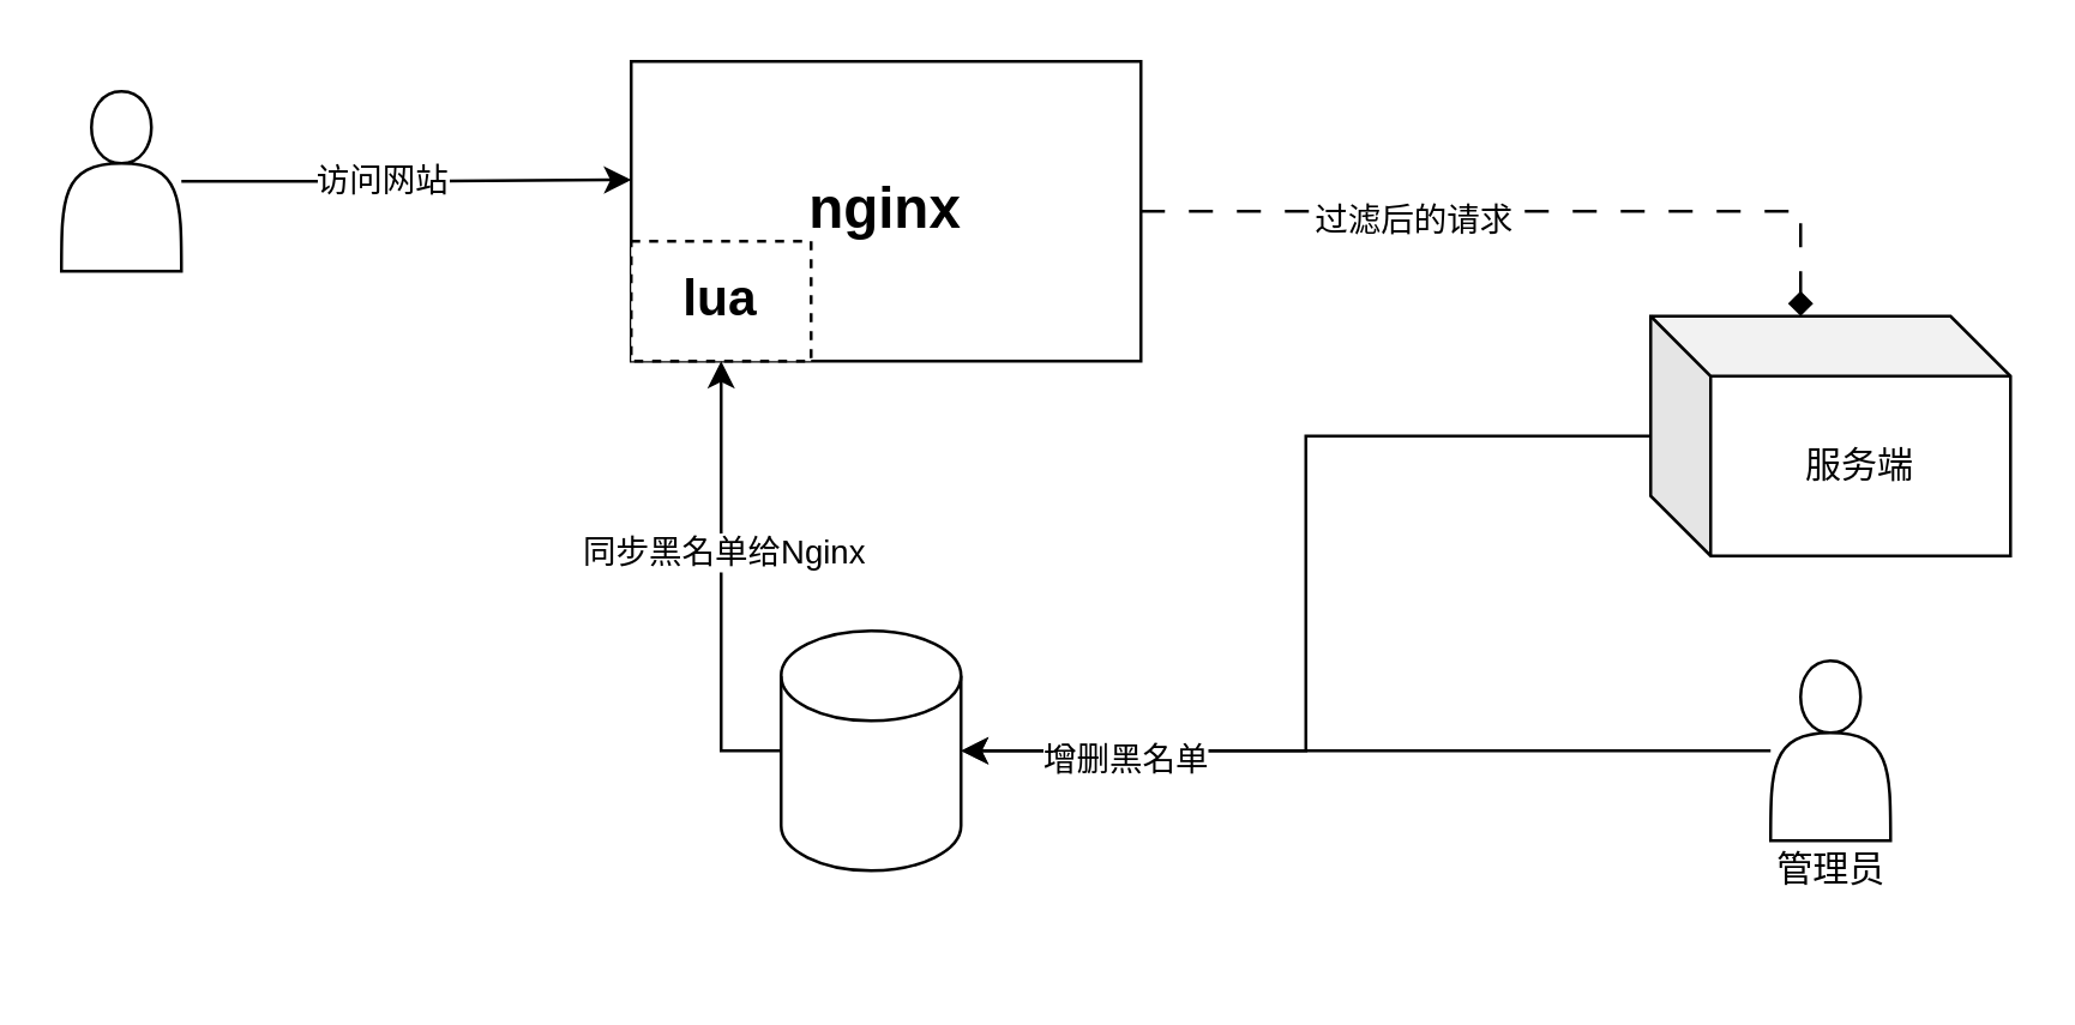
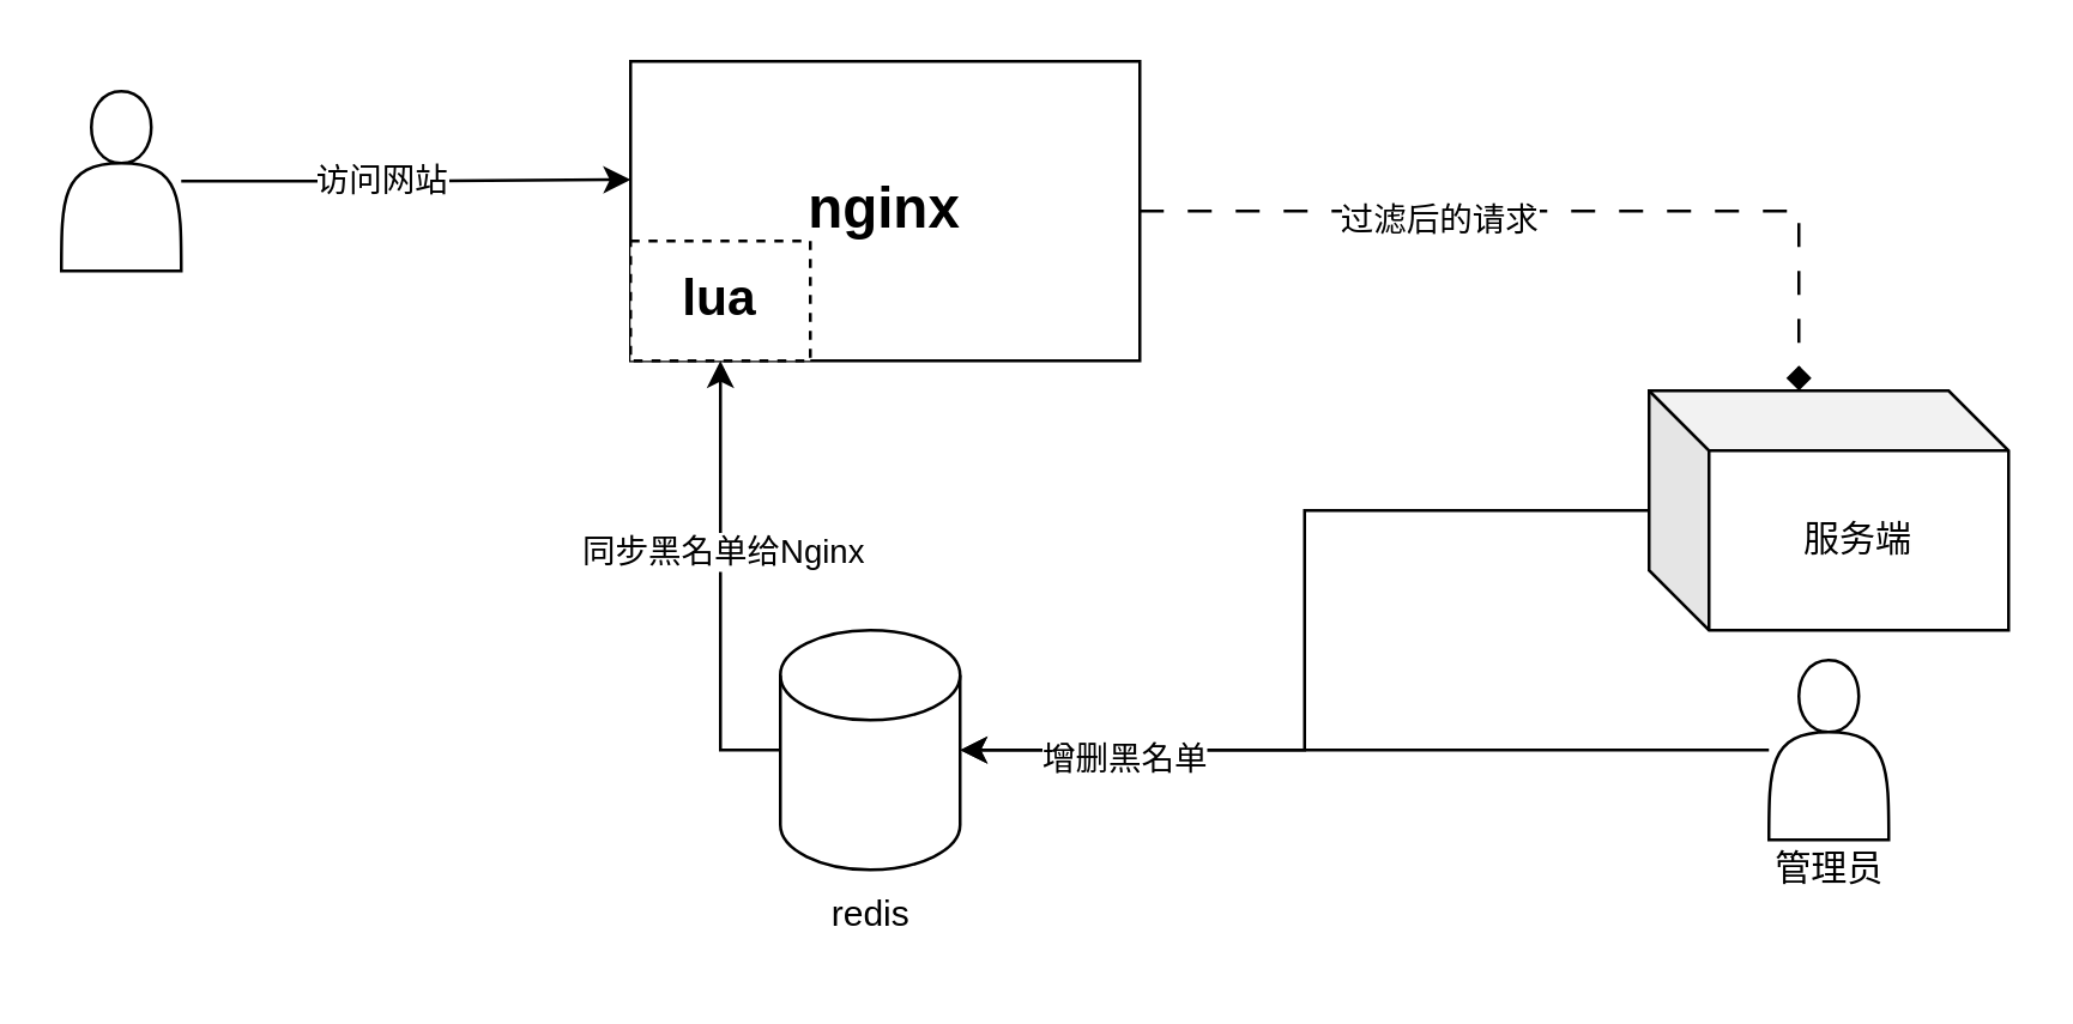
  <mxCell id="0" />
  <mxCell id="1" parent="0" />
  <mxCell id="2" style="edgeStyle=orthogonalEdgeStyle;rounded=0;orthogonalLoop=1;jettySize=auto;html=1;entryX=0;entryY=0.395;entryDx=0;entryDy=0;entryPerimeter=0;" edge="1" parent="1" source="4" target="7"><mxGeometry relative="1" as="geometry" /></mxCell>
  <mxCell id="3" value="访问网站" style="edgeLabel;html=1;align=center;verticalAlign=middle;resizable=0;points=[];" vertex="1" connectable="0" parent="2"><mxGeometry x="-0.123" y="2" relative="1" as="geometry"><mxPoint y="1" as="offset" /></mxGeometry></mxCell>
  <mxCell id="4" value="" style="shape=actor;whiteSpace=wrap;html=1;" vertex="1" parent="1"><mxGeometry x="20" y="30" width="40" height="60" as="geometry" /></mxCell>
  <mxCell id="5" style="edgeStyle=orthogonalEdgeStyle;rounded=0;orthogonalLoop=1;jettySize=auto;html=1;entryX=0;entryY=0;entryDx=50;entryDy=0;entryPerimeter=0;dashed=1;dashPattern=8 8;endArrow=diamond;" edge="1" parent="1" source="7" target="14"><mxGeometry relative="1" as="geometry" /></mxCell>
  <mxCell id="6" value="过滤后的请求" style="edgeLabel;html=1;align=center;verticalAlign=middle;resizable=0;points=[];" vertex="1" connectable="0" parent="5"><mxGeometry x="-0.293" y="-1" relative="1" as="geometry"><mxPoint y="1" as="offset" /></mxGeometry></mxCell>
  <mxCell id="7" value="&lt;font style=&quot;font-size: 19px;&quot;&gt;&lt;b&gt;nginx&lt;/b&gt;&lt;/font&gt;" style="rounded=0;whiteSpace=wrap;html=1;" vertex="1" parent="1"><mxGeometry x="210" y="20" width="170" height="100" as="geometry" /></mxCell>
  <mxCell id="8" value="&lt;b&gt;&lt;font style=&quot;font-size: 17px;&quot;&gt;lua&lt;/font&gt;&lt;/b&gt;" style="rounded=0;whiteSpace=wrap;html=1;dashed=1;" vertex="1" parent="1"><mxGeometry x="210" y="80" width="60" height="40" as="geometry" /></mxCell>
  <mxCell id="9" style="edgeStyle=orthogonalEdgeStyle;rounded=0;orthogonalLoop=1;jettySize=auto;html=1;entryX=0.5;entryY=1;entryDx=0;entryDy=0;" edge="1" parent="1" source="11" target="8"><mxGeometry relative="1" as="geometry"><Array as="points"><mxPoint x="240" y="250" /></Array></mxGeometry></mxCell>
  <mxCell id="10" value="同步黑名单给Nginx" style="edgeLabel;html=1;align=center;verticalAlign=middle;resizable=0;points=[];" vertex="1" connectable="0" parent="9"><mxGeometry x="0.167" relative="1" as="geometry"><mxPoint y="1" as="offset" /></mxGeometry></mxCell>
  <mxCell id="11" value="" style="shape=cylinder3;whiteSpace=wrap;html=1;boundedLbl=1;backgroundOutline=1;size=15;" vertex="1" parent="1"><mxGeometry x="260" y="210" width="60" height="80" as="geometry" /></mxCell>
+ <mxCell id="12" value="redis" style="text;html=1;align=center;verticalAlign=middle;resizable=0;points=[];autosize=1;strokeColor=none;fillColor=none;" vertex="1" parent="1"><mxGeometry x="265" y="290" width="50" height="30" as="geometry" /></mxCell>
  <mxCell id="13" style="edgeStyle=orthogonalEdgeStyle;rounded=0;orthogonalLoop=1;jettySize=auto;html=1;entryX=1;entryY=0.5;entryDx=0;entryDy=0;entryPerimeter=0;" edge="1" parent="1" source="14" target="11"><mxGeometry relative="1" as="geometry" /></mxCell>
- <mxCell id="14" value="服务端" style="shape=cube;whiteSpace=wrap;html=1;boundedLbl=1;backgroundOutline=1;darkOpacity=0.05;darkOpacity2=0.1;" vertex="1" parent="1"><mxGeometry x="550" y="105" width="120" height="80" as="geometry" /></mxCell>
+ <mxCell id="14" value="服务端" style="shape=cube;whiteSpace=wrap;html=1;boundedLbl=1;backgroundOutline=1;darkOpacity=0.05;darkOpacity2=0.1;" vertex="1" parent="1"><mxGeometry x="550" y="130" width="120" height="80" as="geometry" /></mxCell>
  <mxCell id="15" style="edgeStyle=orthogonalEdgeStyle;rounded=0;orthogonalLoop=1;jettySize=auto;html=1;entryX=1;entryY=0.5;entryDx=0;entryDy=0;entryPerimeter=0;" edge="1" parent="1" source="17" target="11"><mxGeometry relative="1" as="geometry" /></mxCell>
  <mxCell id="16" value="增删黑名单" style="edgeLabel;html=1;align=center;verticalAlign=middle;resizable=0;points=[];" vertex="1" connectable="0" parent="15"><mxGeometry x="0.6" y="2" relative="1" as="geometry"><mxPoint as="offset" /></mxGeometry></mxCell>
  <mxCell id="17" value="" style="shape=actor;whiteSpace=wrap;html=1;" vertex="1" parent="1"><mxGeometry x="590" y="220" width="40" height="60" as="geometry" /></mxCell>
  <mxCell id="18" value="管理员" style="text;html=1;align=center;verticalAlign=middle;resizable=0;points=[];autosize=1;strokeColor=none;fillColor=none;" vertex="1" parent="1"><mxGeometry x="580" y="275" width="60" height="30" as="geometry" /></mxCell>
